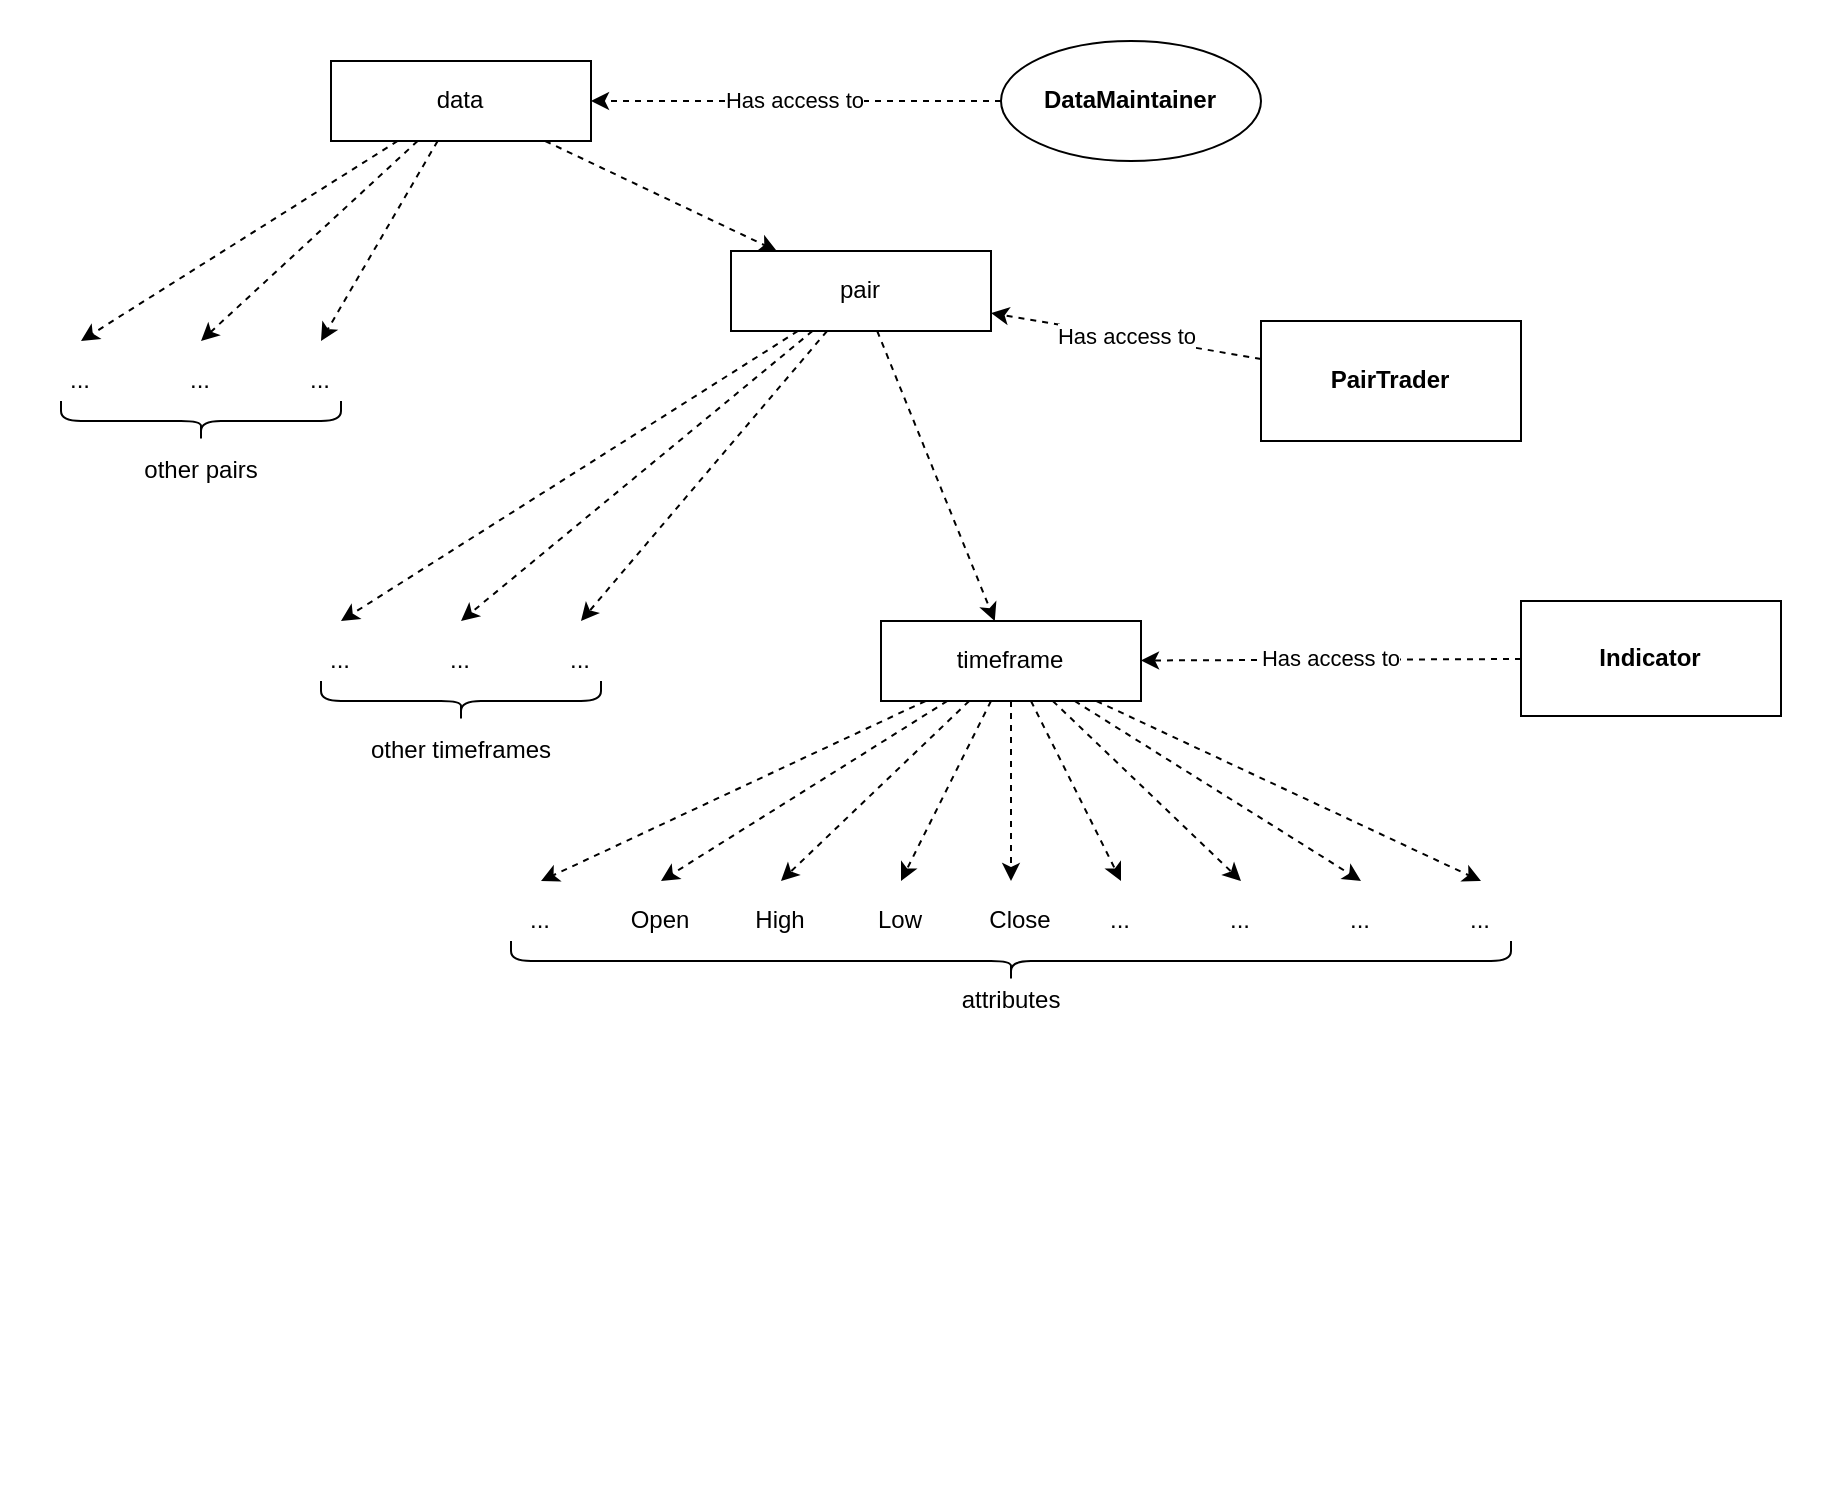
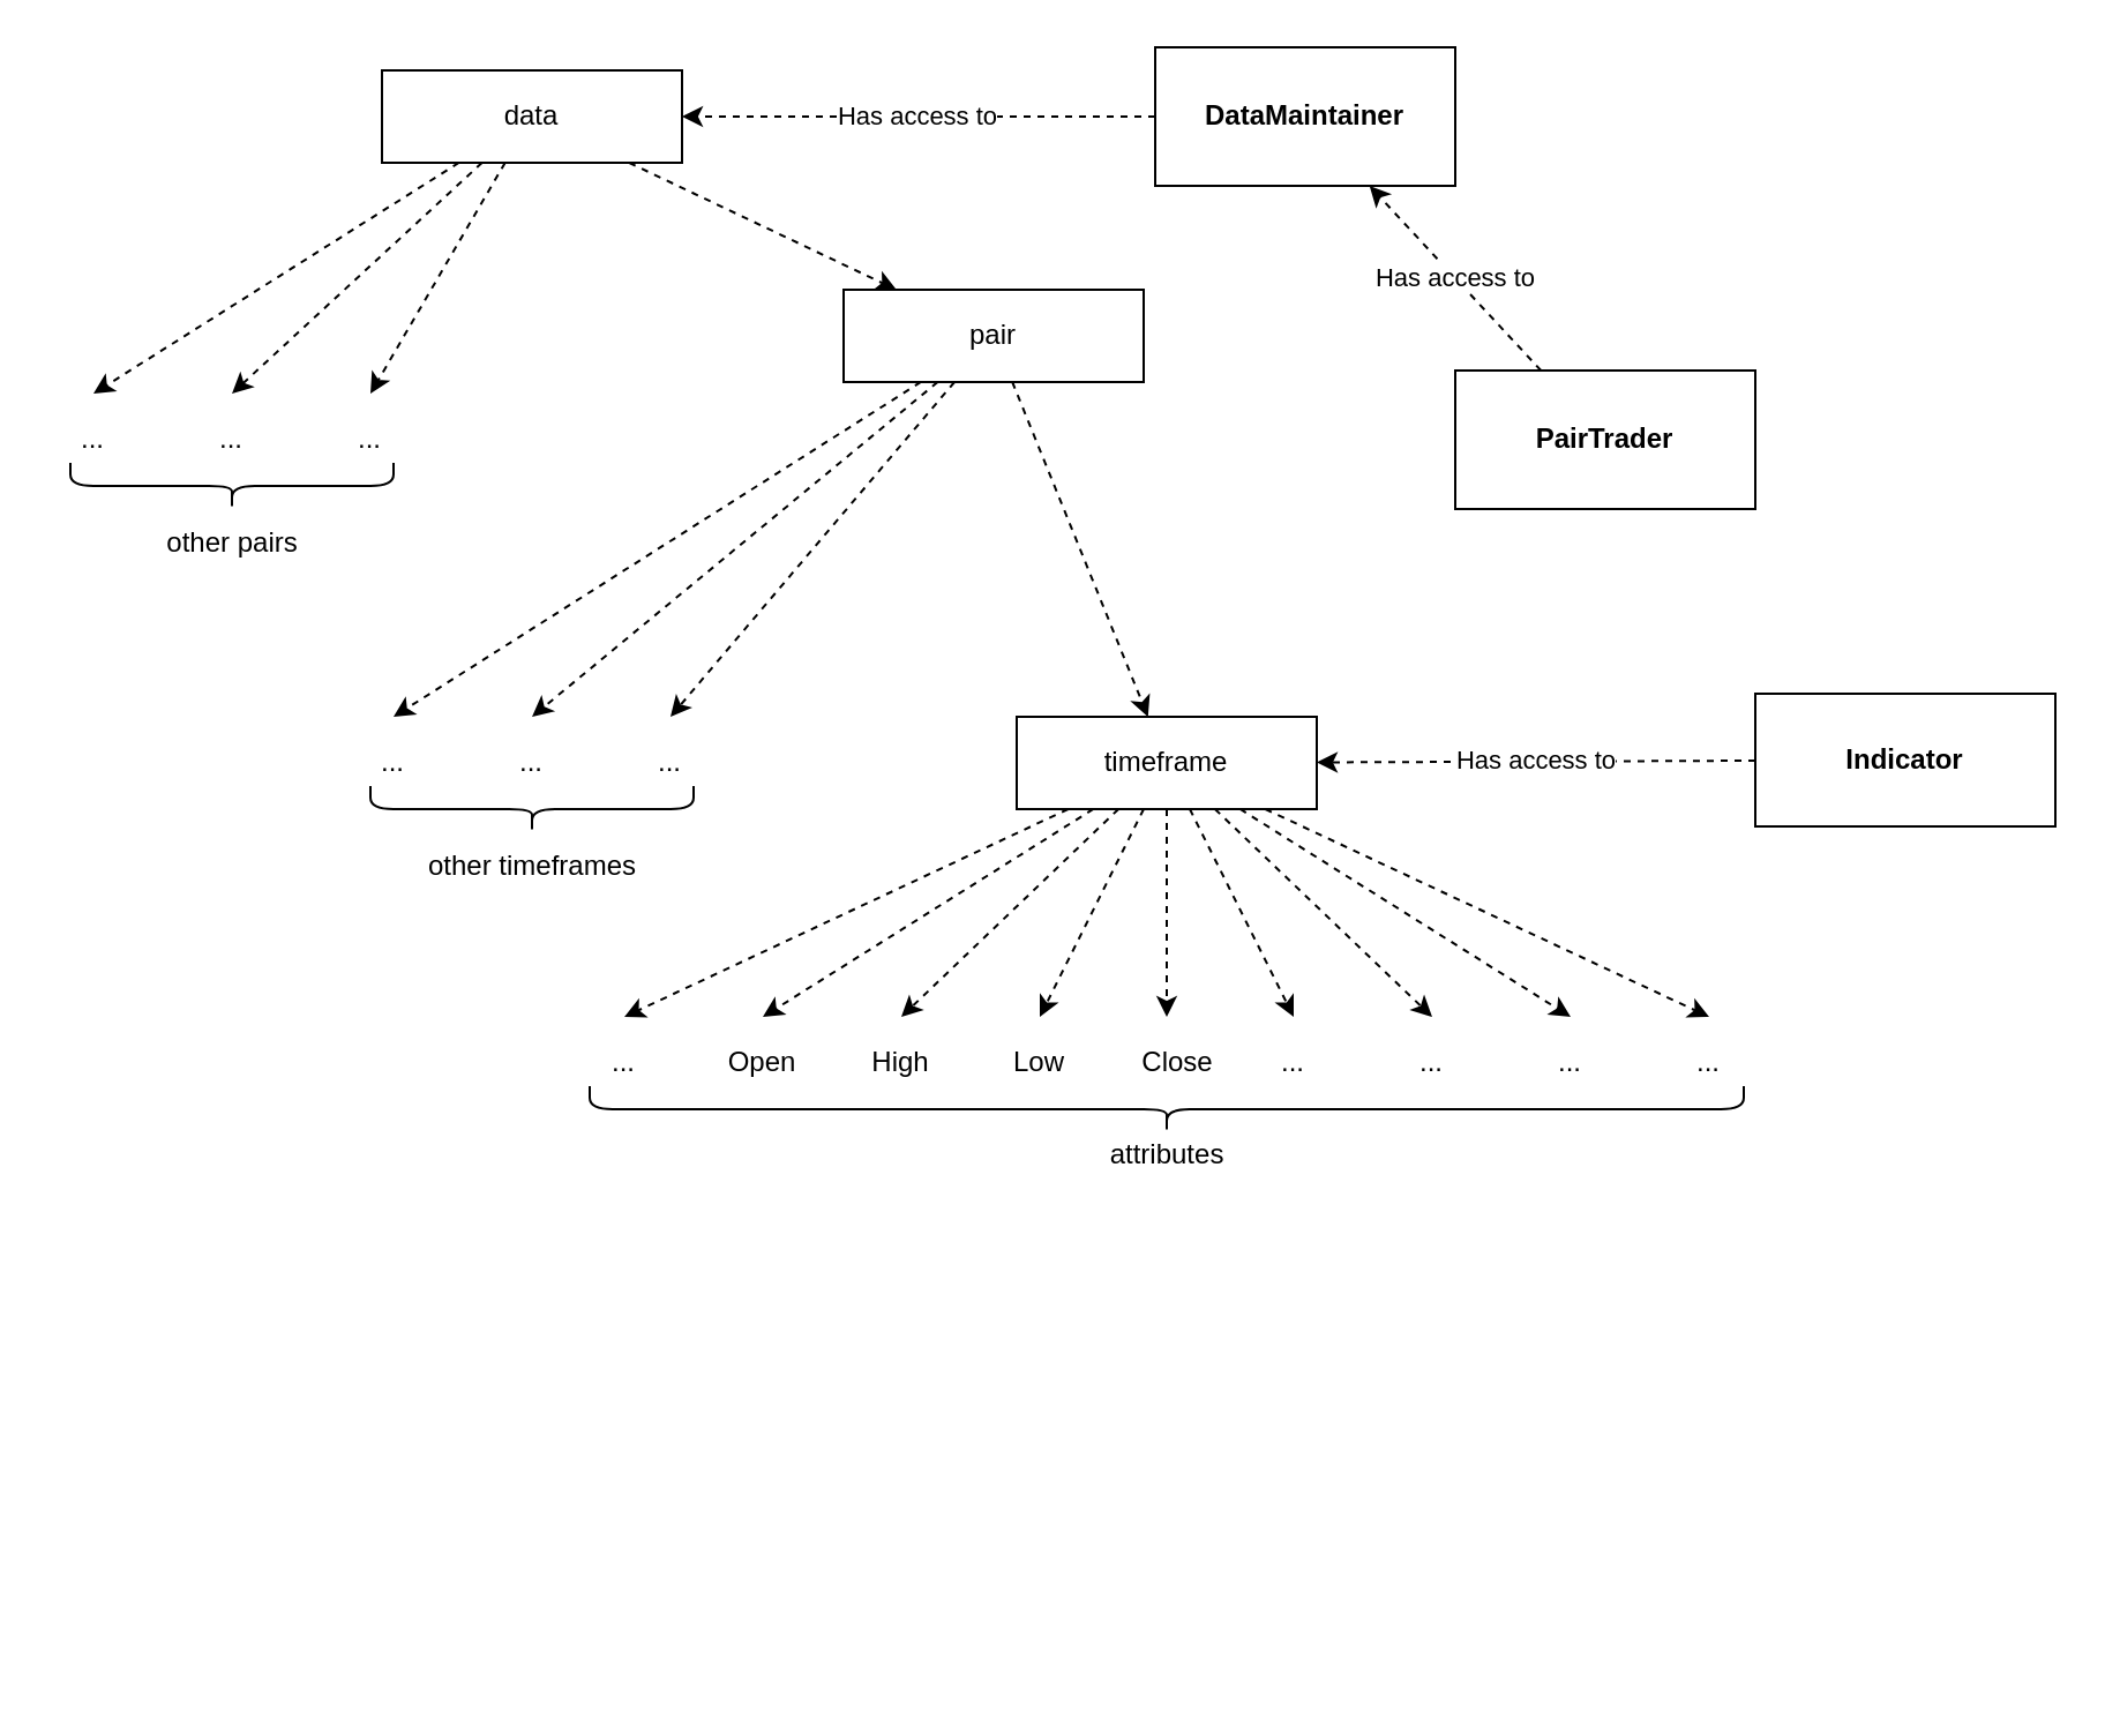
  <mxCell id="0" />
  <mxCell id="1" parent="0" />
  <mxCell id="2" value="pair" style="rounded=0;whiteSpace=wrap;html=1;" parent="1" vertex="1"><mxGeometry x="365" y="125" width="130" height="40" as="geometry" /></mxCell>
  <mxCell id="3" value="timeframe" style="rounded=0;whiteSpace=wrap;html=1;" parent="1" vertex="1"><mxGeometry x="440" y="310" width="130" height="40" as="geometry" /></mxCell>
  <mxCell id="4" value="" style="endArrow=classic;html=1;dashed=1;" parent="1" source="2" target="3" edge="1"><mxGeometry width="50" height="50" relative="1" as="geometry"><mxPoint x="334.66" y="210" as="sourcePoint" /><mxPoint x="334.66" y="250" as="targetPoint" /></mxGeometry></mxCell>
  <mxCell id="5" value="data" style="rounded=0;whiteSpace=wrap;html=1;" vertex="1" parent="1"><mxGeometry x="165" y="30" width="130" height="40" as="geometry" /></mxCell>
  <mxCell id="6" value="" style="endArrow=classic;html=1;dashed=1;" edge="1" parent="1" source="5"><mxGeometry width="50" height="50" relative="1" as="geometry"><mxPoint x="390" y="270" as="sourcePoint" /><mxPoint x="40" y="170" as="targetPoint" /></mxGeometry></mxCell>
  <mxCell id="7" value="" style="endArrow=classic;html=1;dashed=1;" edge="1" parent="1" source="5"><mxGeometry width="50" height="50" relative="1" as="geometry"><mxPoint x="280" y="70" as="sourcePoint" /><mxPoint x="100" y="170" as="targetPoint" /></mxGeometry></mxCell>
  <mxCell id="8" value="" style="endArrow=classic;html=1;dashed=1;" edge="1" parent="1" source="5"><mxGeometry width="50" height="50" relative="1" as="geometry"><mxPoint x="270" y="70" as="sourcePoint" /><mxPoint x="160" y="170" as="targetPoint" /></mxGeometry></mxCell>
  <mxCell id="9" value="" style="endArrow=classic;html=1;dashed=1;" edge="1" parent="1" source="5" target="2"><mxGeometry width="50" height="50" relative="1" as="geometry"><mxPoint x="334.66" y="90" as="sourcePoint" /><mxPoint x="335" y="170" as="targetPoint" /></mxGeometry></mxCell>
  <mxCell id="10" value="..." style="text;html=1;strokeColor=none;fillColor=none;align=center;verticalAlign=middle;whiteSpace=wrap;rounded=0;" vertex="1" parent="1"><mxGeometry x="20" y="180" width="40" height="20" as="geometry" /></mxCell>
  <mxCell id="11" value="..." style="text;html=1;strokeColor=none;fillColor=none;align=center;verticalAlign=middle;whiteSpace=wrap;rounded=0;" vertex="1" parent="1"><mxGeometry x="80" y="180" width="40" height="20" as="geometry" /></mxCell>
  <mxCell id="12" value="..." style="text;html=1;strokeColor=none;fillColor=none;align=center;verticalAlign=middle;whiteSpace=wrap;rounded=0;" vertex="1" parent="1"><mxGeometry x="140" y="180" width="40" height="20" as="geometry" /></mxCell>
  <mxCell id="13" value="" style="shape=curlyBracket;whiteSpace=wrap;html=1;rounded=1;flipH=1;rotation=90;" vertex="1" parent="1"><mxGeometry x="90" y="140" width="20" height="140" as="geometry" /></mxCell>
  <mxCell id="14" value="other pairs" style="text;html=1;align=center;verticalAlign=middle;resizable=0;points=[];autosize=1;fillColor=#FFFFFF;" vertex="1" parent="1"><mxGeometry x="65" y="225" width="70" height="20" as="geometry" /></mxCell>
  <mxCell id="15" value="" style="endArrow=classic;html=1;dashed=1;" edge="1" parent="1" source="2"><mxGeometry width="50" height="50" relative="1" as="geometry"><mxPoint x="340.833" y="210" as="sourcePoint" /><mxPoint x="170" y="310" as="targetPoint" /></mxGeometry></mxCell>
  <mxCell id="16" value="" style="endArrow=classic;html=1;dashed=1;" edge="1" parent="1" source="2"><mxGeometry width="50" height="50" relative="1" as="geometry"><mxPoint x="350.833" y="210" as="sourcePoint" /><mxPoint x="230" y="310" as="targetPoint" /></mxGeometry></mxCell>
  <mxCell id="17" value="" style="endArrow=classic;html=1;dashed=1;" edge="1" parent="1" source="2"><mxGeometry width="50" height="50" relative="1" as="geometry"><mxPoint x="360.833" y="210" as="sourcePoint" /><mxPoint x="290" y="310" as="targetPoint" /></mxGeometry></mxCell>
  <mxCell id="18" value="..." style="text;html=1;strokeColor=none;fillColor=none;align=center;verticalAlign=middle;whiteSpace=wrap;rounded=0;" vertex="1" parent="1"><mxGeometry x="150" y="320" width="40" height="20" as="geometry" /></mxCell>
  <mxCell id="19" value="..." style="text;html=1;strokeColor=none;fillColor=none;align=center;verticalAlign=middle;whiteSpace=wrap;rounded=0;" vertex="1" parent="1"><mxGeometry x="210" y="320" width="40" height="20" as="geometry" /></mxCell>
  <mxCell id="20" value="..." style="text;html=1;strokeColor=none;fillColor=none;align=center;verticalAlign=middle;whiteSpace=wrap;rounded=0;" vertex="1" parent="1"><mxGeometry x="270" y="320" width="40" height="20" as="geometry" /></mxCell>
  <mxCell id="21" value="" style="shape=curlyBracket;whiteSpace=wrap;html=1;rounded=1;flipH=1;rotation=90;" vertex="1" parent="1"><mxGeometry x="220" y="280" width="20" height="140" as="geometry" /></mxCell>
  <mxCell id="22" value="other timeframes" style="text;html=1;align=center;verticalAlign=middle;resizable=0;points=[];autosize=1;fillColor=#FFFFFF;" vertex="1" parent="1"><mxGeometry x="175" y="365" width="110" height="20" as="geometry" /></mxCell>
  <mxCell id="23" value="" style="endArrow=classic;html=1;dashed=1;" edge="1" parent="1" source="3"><mxGeometry width="50" height="50" relative="1" as="geometry"><mxPoint x="505" y="370" as="sourcePoint" /><mxPoint x="270" y="440" as="targetPoint" /></mxGeometry></mxCell>
  <mxCell id="24" value="" style="endArrow=classic;html=1;dashed=1;" edge="1" parent="1" source="3"><mxGeometry width="50" height="50" relative="1" as="geometry"><mxPoint x="505" y="370" as="sourcePoint" /><mxPoint x="330" y="440" as="targetPoint" /></mxGeometry></mxCell>
  <mxCell id="25" value="" style="endArrow=classic;html=1;dashed=1;" edge="1" parent="1" source="3"><mxGeometry width="50" height="50" relative="1" as="geometry"><mxPoint x="505" y="370" as="sourcePoint" /><mxPoint x="390" y="440" as="targetPoint" /></mxGeometry></mxCell>
  <mxCell id="26" value="..." style="text;html=1;strokeColor=none;fillColor=none;align=center;verticalAlign=middle;whiteSpace=wrap;rounded=0;" vertex="1" parent="1"><mxGeometry x="250" y="450" width="40" height="20" as="geometry" /></mxCell>
  <mxCell id="27" value="Open" style="text;html=1;strokeColor=none;fillColor=none;align=center;verticalAlign=middle;whiteSpace=wrap;rounded=0;" vertex="1" parent="1"><mxGeometry x="310" y="450" width="40" height="20" as="geometry" /></mxCell>
  <mxCell id="28" value="High" style="text;html=1;strokeColor=none;fillColor=none;align=center;verticalAlign=middle;whiteSpace=wrap;rounded=0;" vertex="1" parent="1"><mxGeometry x="370" y="450" width="40" height="20" as="geometry" /></mxCell>
  <mxCell id="29" value="" style="endArrow=classic;html=1;dashed=1;" edge="1" parent="1" source="3"><mxGeometry width="50" height="50" relative="1" as="geometry"><mxPoint x="505" y="370" as="sourcePoint" /><mxPoint x="450" y="440" as="targetPoint" /></mxGeometry></mxCell>
  <mxCell id="30" value="" style="endArrow=classic;html=1;dashed=1;" edge="1" parent="1" source="3"><mxGeometry width="50" height="50" relative="1" as="geometry"><mxPoint x="505" y="370" as="sourcePoint" /><mxPoint x="505" y="440" as="targetPoint" /></mxGeometry></mxCell>
  <mxCell id="31" value="Low" style="text;html=1;strokeColor=none;fillColor=none;align=center;verticalAlign=middle;whiteSpace=wrap;rounded=0;" vertex="1" parent="1"><mxGeometry x="430" y="450" width="40" height="20" as="geometry" /></mxCell>
  <mxCell id="32" value="Close" style="text;html=1;strokeColor=none;fillColor=none;align=center;verticalAlign=middle;whiteSpace=wrap;rounded=0;" vertex="1" parent="1"><mxGeometry x="490" y="450" width="40" height="20" as="geometry" /></mxCell>
  <mxCell id="33" value="" style="endArrow=classic;html=1;dashed=1;" edge="1" parent="1" source="3"><mxGeometry width="50" height="50" relative="1" as="geometry"><mxPoint x="505" y="370" as="sourcePoint" /><mxPoint x="560" y="440" as="targetPoint" /></mxGeometry></mxCell>
  <mxCell id="34" value="" style="endArrow=classic;html=1;dashed=1;" edge="1" parent="1" source="3"><mxGeometry width="50" height="50" relative="1" as="geometry"><mxPoint x="505" y="370" as="sourcePoint" /><mxPoint x="620" y="440" as="targetPoint" /></mxGeometry></mxCell>
  <mxCell id="35" value="" style="endArrow=classic;html=1;dashed=1;" edge="1" parent="1" source="3"><mxGeometry width="50" height="50" relative="1" as="geometry"><mxPoint x="505" y="370" as="sourcePoint" /><mxPoint x="680" y="440" as="targetPoint" /></mxGeometry></mxCell>
  <mxCell id="36" value="..." style="text;html=1;strokeColor=none;fillColor=none;align=center;verticalAlign=middle;whiteSpace=wrap;rounded=0;" vertex="1" parent="1"><mxGeometry x="540" y="450" width="40" height="20" as="geometry" /></mxCell>
  <mxCell id="37" value="..." style="text;html=1;strokeColor=none;fillColor=none;align=center;verticalAlign=middle;whiteSpace=wrap;rounded=0;" vertex="1" parent="1"><mxGeometry x="600" y="450" width="40" height="20" as="geometry" /></mxCell>
  <mxCell id="38" value="..." style="text;html=1;strokeColor=none;fillColor=none;align=center;verticalAlign=middle;whiteSpace=wrap;rounded=0;" vertex="1" parent="1"><mxGeometry x="660" y="450" width="40" height="20" as="geometry" /></mxCell>
  <mxCell id="39" value="" style="endArrow=classic;html=1;dashed=1;" edge="1" parent="1" source="3"><mxGeometry width="50" height="50" relative="1" as="geometry"><mxPoint x="505" y="370" as="sourcePoint" /><mxPoint x="740" y="440" as="targetPoint" /></mxGeometry></mxCell>
  <mxCell id="40" value="..." style="text;html=1;strokeColor=none;fillColor=none;align=center;verticalAlign=middle;whiteSpace=wrap;rounded=0;" vertex="1" parent="1"><mxGeometry x="720" y="450" width="40" height="20" as="geometry" /></mxCell>
  <mxCell id="41" value="" style="shape=curlyBracket;whiteSpace=wrap;html=1;rounded=1;flipH=1;rotation=90;" vertex="1" parent="1"><mxGeometry x="495" y="230" width="20" height="500" as="geometry" /></mxCell>
  <mxCell id="42" value="attributes" style="text;html=1;align=center;verticalAlign=middle;resizable=0;points=[];autosize=1;strokeColor=none;fillColor=none;" vertex="1" parent="1"><mxGeometry x="475" y="490" width="60" height="20" as="geometry" /></mxCell>
- <mxCell id="43" value="&lt;b&gt;DataMaintainer&lt;/b&gt;" style="ellipse;whiteSpace=wrap;html=1;" vertex="1" parent="1"><mxGeometry x="500" y="20" width="130" height="60" as="geometry" /></mxCell>
+ <mxCell id="43" value="&lt;b&gt;DataMaintainer&lt;/b&gt;" style="rounded=0;whiteSpace=wrap;html=1;" vertex="1" parent="1"><mxGeometry x="500" y="20" width="130" height="60" as="geometry" /></mxCell>
  <mxCell id="44" value="&lt;span style=&quot;color: rgb(0, 0, 0); font-family: helvetica; font-size: 11px; font-style: normal; font-weight: 400; letter-spacing: normal; text-align: center; text-indent: 0px; text-transform: none; word-spacing: 0px; background-color: rgb(255, 255, 255); display: inline; float: none;&quot;&gt;Has access to&lt;/span&gt;" style="endArrow=classic;html=1;dashed=1;" edge="1" parent="1" source="43" target="5"><mxGeometry width="50" height="50" relative="1" as="geometry"><mxPoint x="557.727" y="360" as="sourcePoint" /><mxPoint x="750" y="450" as="targetPoint" /></mxGeometry></mxCell>
  <mxCell id="45" value="&lt;span style=&quot;color: rgb(0, 0, 0); font-family: helvetica; font-size: 11px; font-style: normal; font-weight: 400; letter-spacing: normal; text-align: center; text-indent: 0px; text-transform: none; word-spacing: 0px; background-color: rgb(255, 255, 255); display: inline; float: none;&quot;&gt;Has access to&lt;/span&gt;" style="endArrow=classic;html=1;dashed=1;" edge="1" parent="1" source="47" target="3"><mxGeometry width="50" height="50" relative="1" as="geometry"><mxPoint x="710" y="60" as="sourcePoint" /><mxPoint x="320" y="60" as="targetPoint" /></mxGeometry></mxCell>
  <mxCell id="46" value="&lt;b style=&quot;color: rgb(0 , 0 , 0) ; font-family: &amp;#34;helvetica&amp;#34; ; font-size: 12px ; font-style: normal ; letter-spacing: normal ; text-align: center ; text-indent: 0px ; text-transform: none ; word-spacing: 0px ; background-color: rgb(255 , 255 , 255)&quot;&gt;PairTrader&lt;/b&gt;" style="rounded=0;whiteSpace=wrap;html=1;" vertex="1" parent="1"><mxGeometry x="630" y="160" width="130" height="60" as="geometry" /></mxCell>
  <mxCell id="47" value="&lt;b&gt;Indicator&lt;/b&gt;" style="rounded=0;whiteSpace=wrap;html=1;" vertex="1" parent="1"><mxGeometry x="760" y="300" width="130" height="57.5" as="geometry" /></mxCell>
- <mxCell id="48" value="&lt;span style=&quot;color: rgb(0, 0, 0); font-family: helvetica; font-size: 11px; font-style: normal; font-weight: 400; letter-spacing: normal; text-align: center; text-indent: 0px; text-transform: none; word-spacing: 0px; background-color: rgb(255, 255, 255); display: inline; float: none;&quot;&gt;Has access to&lt;/span&gt;" style="endArrow=classic;html=1;dashed=1;" edge="1" parent="1" source="46" target="2"><mxGeometry width="50" height="50" relative="1" as="geometry"><mxPoint x="710" y="340" as="sourcePoint" /><mxPoint x="580" y="340" as="targetPoint" /></mxGeometry></mxCell>
+ <mxCell id="48" value="&lt;span style=&quot;color: rgb(0, 0, 0); font-family: helvetica; font-size: 11px; font-style: normal; font-weight: 400; letter-spacing: normal; text-align: center; text-indent: 0px; text-transform: none; word-spacing: 0px; background-color: rgb(255, 255, 255); display: inline; float: none;&quot;&gt;Has access to&lt;/span&gt;" style="endArrow=classic;html=1;dashed=1;" edge="1" parent="1" source="46" target="43"><mxGeometry width="50" height="50" relative="1" as="geometry"><mxPoint x="710" y="340" as="sourcePoint" /><mxPoint x="580" y="340" as="targetPoint" /></mxGeometry></mxCell>
